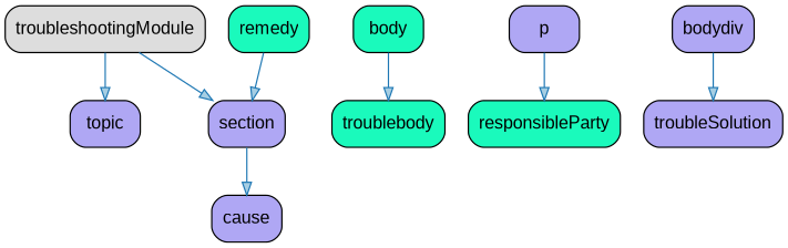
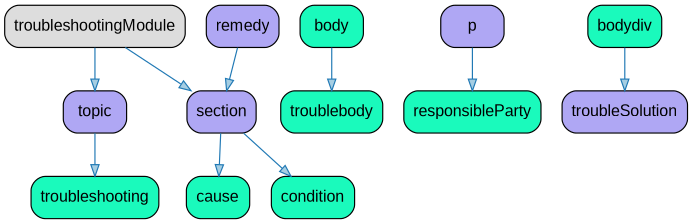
  strict digraph {
    node [fillcolor="#1AFABC" fontname=Arial shape=Mrecord style=filled]
    edge [color="#1f78b4" fillcolor="#a6cee3"]
    n1 [fillcolor="#DDDDDD" label=troubleshootingModule]
    n2 [fillcolor="#AFA7F4" label=topic]
    n3 [fillcolor="#AFA7F4" label=section]
+   n4 [label=troubleshooting]
    n5 [label=body]
    n6 [label=troublebody]
-   n7 [fillcolor="#AFA7F4" label=cause]
+   n7 [label=cause]
+   n8 [label=condition]
    n9 [fillcolor="#AFA7F4" label=p]
    n10 [label=responsibleParty]
-   n11 [fillcolor="#AFA7F4" label=bodydiv]
+   n11 [label=bodydiv]
    n12 [fillcolor="#AFA7F4" label=troubleSolution]
-   n13 [label=remedy]
+   n13 [fillcolor="#AFA7F4" label=remedy]
    n1 -> n2
    n1 -> n3
+   n2 -> n4
    n3 -> n7
+   n3 -> n8
    n5 -> n6
    n9 -> n10
    n11 -> n12
    n13 -> n3
  }
